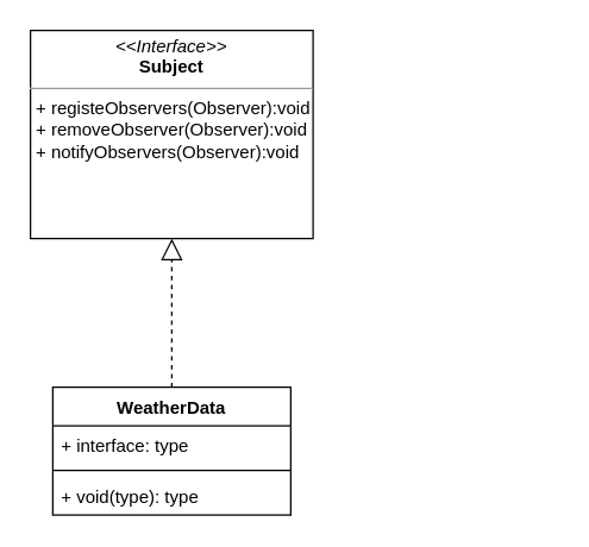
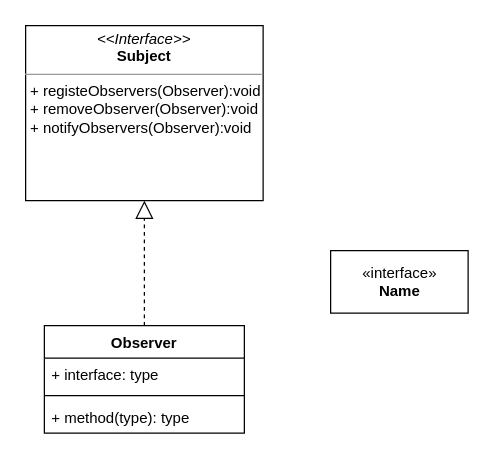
  <mxCell id="0" />
  <mxCell id="1" parent="0" />
- <mxCell id="2" value="WeatherData" style="swimlane;fontStyle=1;align=center;verticalAlign=top;childLayout=stackLayout;horizontal=1;startSize=26;horizontalStack=0;resizeParent=1;resizeParentMax=0;resizeLast=0;collapsible=1;marginBottom=0;" vertex="1" parent="1"><mxGeometry x="35" y="260" width="160" height="86" as="geometry" /></mxCell>
+ <mxCell id="2" value="Observer" style="swimlane;fontStyle=1;align=center;verticalAlign=top;childLayout=stackLayout;horizontal=1;startSize=26;horizontalStack=0;resizeParent=1;resizeParentMax=0;resizeLast=0;collapsible=1;marginBottom=0;" vertex="1" parent="1"><mxGeometry x="35" y="260" width="160" height="86" as="geometry" /></mxCell>
  <mxCell id="3" value="+ interface: type" style="text;strokeColor=none;fillColor=none;align=left;verticalAlign=top;spacingLeft=4;spacingRight=4;overflow=hidden;rotatable=0;points=[[0,0.5],[1,0.5]];portConstraint=eastwest;" vertex="1" parent="2"><mxGeometry y="26" width="160" height="26" as="geometry" /></mxCell>
  <mxCell id="4" value="" style="line;strokeWidth=1;fillColor=none;align=left;verticalAlign=middle;spacingTop=-1;spacingLeft=3;spacingRight=3;rotatable=0;labelPosition=right;points=[];portConstraint=eastwest;strokeColor=inherit;" vertex="1" parent="2"><mxGeometry y="52" width="160" height="8" as="geometry" /></mxCell>
- <mxCell id="5" value="+ void(type): type" style="text;strokeColor=none;fillColor=none;align=left;verticalAlign=top;spacingLeft=4;spacingRight=4;overflow=hidden;rotatable=0;points=[[0,0.5],[1,0.5]];portConstraint=eastwest;" vertex="1" parent="2"><mxGeometry y="60" width="160" height="26" as="geometry" /></mxCell>
+ <mxCell id="5" value="+ method(type): type" style="text;strokeColor=none;fillColor=none;align=left;verticalAlign=top;spacingLeft=4;spacingRight=4;overflow=hidden;rotatable=0;points=[[0,0.5],[1,0.5]];portConstraint=eastwest;" vertex="1" parent="2"><mxGeometry y="60" width="160" height="26" as="geometry" /></mxCell>
+ <mxCell id="6" value="&amp;laquo;interface&amp;raquo;&lt;br&gt;&lt;b&gt;Name&lt;/b&gt;" style="html=1;" vertex="1" parent="1"><mxGeometry x="264" y="200" width="110" height="50" as="geometry" /></mxCell>
  <mxCell id="7" value="&lt;p style=&quot;margin:0px;margin-top:4px;text-align:center;&quot;&gt;&lt;i&gt;&amp;lt;&amp;lt;Interface&amp;gt;&amp;gt;&lt;/i&gt;&lt;br&gt;&lt;b&gt;Subject&lt;/b&gt;&lt;/p&gt;&lt;hr size=&quot;1&quot;&gt;&lt;p style=&quot;margin:0px;margin-left:4px;&quot;&gt;+ registeObservers(Observer):void&lt;/p&gt;&lt;p style=&quot;margin:0px;margin-left:4px;&quot;&gt;+ removeObserver(Observer):void&lt;/p&gt;&lt;p style=&quot;margin:0px;margin-left:4px;&quot;&gt;+ notifyObservers(Observer):void&lt;/p&gt;" style="verticalAlign=top;align=left;overflow=fill;fontSize=12;fontFamily=Helvetica;html=1;" vertex="1" parent="1"><mxGeometry x="20" y="20" width="190" height="140" as="geometry" /></mxCell>
  <mxCell id="8" value="" style="endArrow=block;dashed=1;endFill=0;endSize=12;html=1;rounded=0;entryX=0.5;entryY=1;entryDx=0;entryDy=0;exitX=0.5;exitY=0;exitDx=0;exitDy=0;" edge="1" parent="1" source="2" target="7"><mxGeometry width="160" relative="1" as="geometry"><mxPoint x="180" y="280" as="sourcePoint" /><mxPoint x="340" y="280" as="targetPoint" /></mxGeometry></mxCell>
